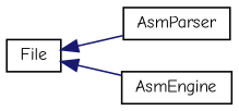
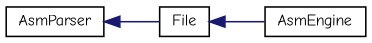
  digraph {
    fontname="Comic Neue"
    rankdir=LR
    node [color=black fillcolor=white fontname="Comic Neue" fontsize=10 shape=record style=filled]
    edge [color=midnightblue dir=back fontname="Comic Neue" fontsize=10 labelfontname=Helvetica labelfontsize=10 style=solid]
    n1 [height=0.2 label=File width=0.4]
    n2 [height=0.2 label=AsmParser width=0.4]
    n3 [height=0.2 label=AsmEngine width=0.4]
-   n1 -> n2
+   n2 -> n1
    n1 -> n3
  }
